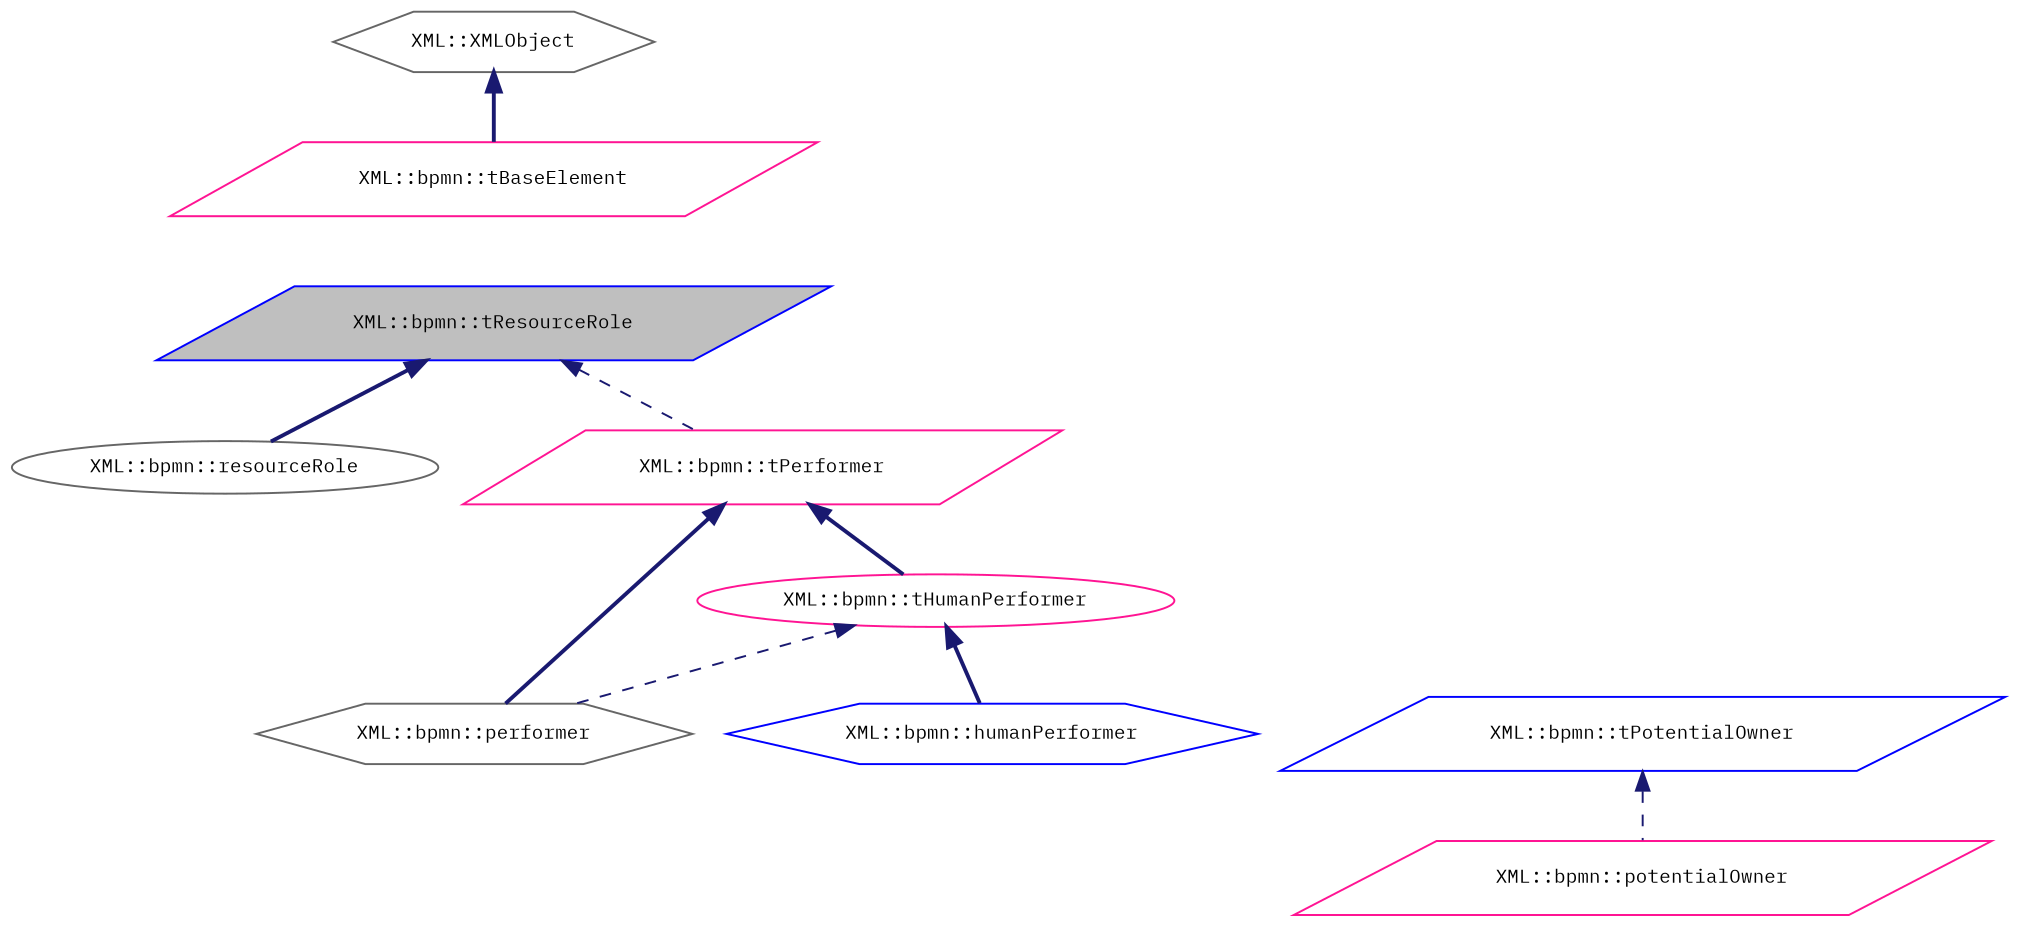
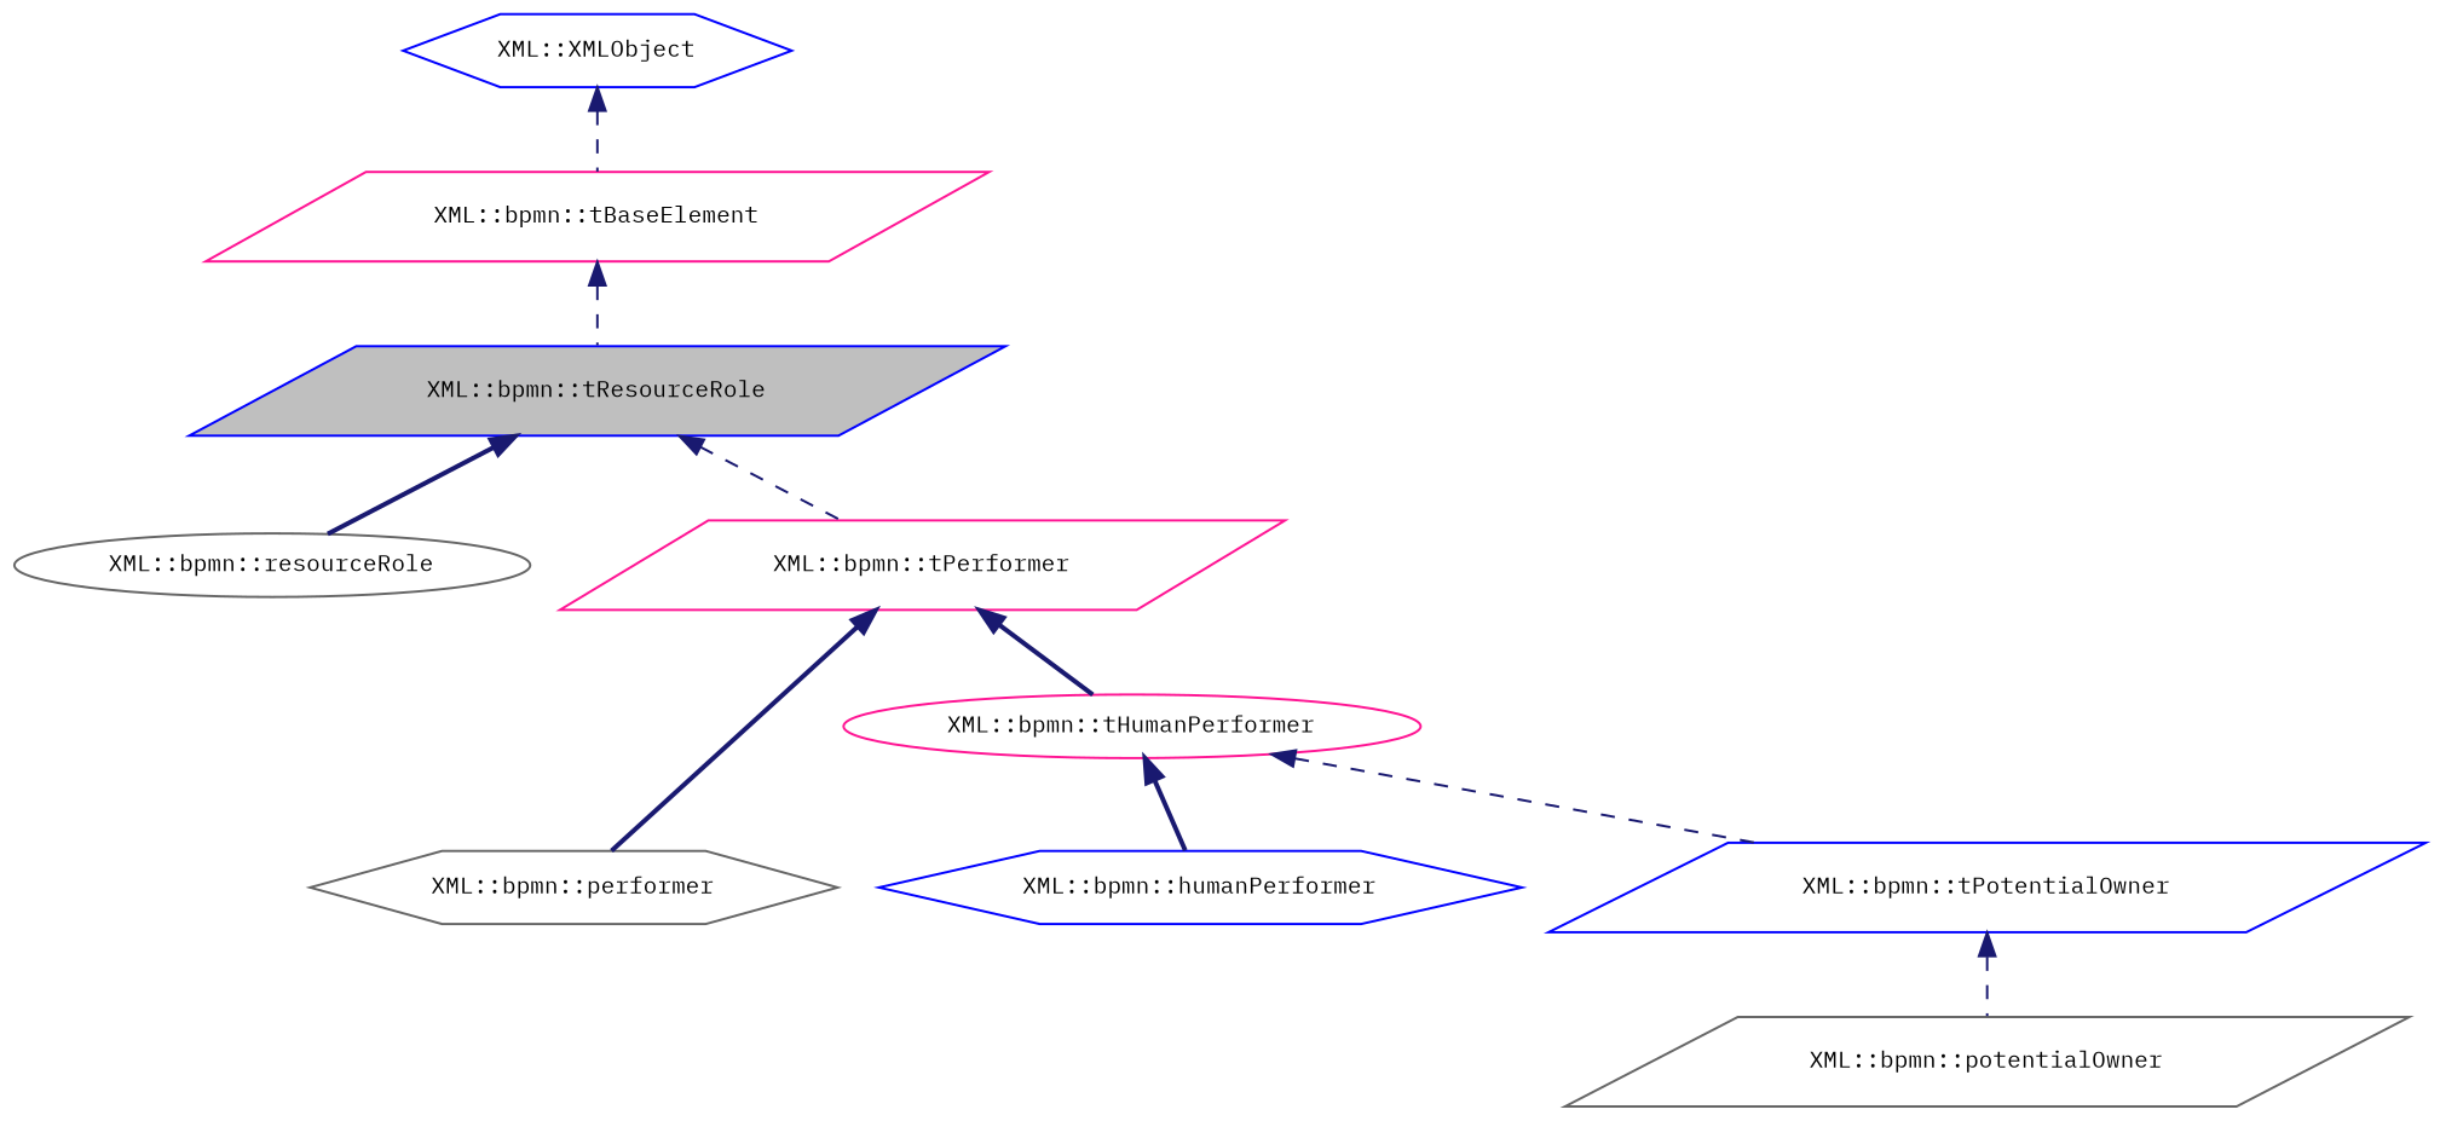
  digraph {
    fontname="IBM Plex Mono"
    node [color=blue fillcolor=white fontname="IBM Plex Mono" fontsize=10 shape=parallelogram style=filled]
    edge [color=midnightblue dir=back fontname="IBM Plex Mono" fontsize=10 labelfontname=Helvetica labelfontsize=10 style=bold]
    n1 [fillcolor=grey75 fontcolor=black height=0.2 label="XML::bpmn::tResourceRole" width=0.4]
    n2 [color=gray40 height=0.2 label="XML::bpmn::resourceRole" shape=ellipse width=0.4]
    n3 [color=deeppink height=0.2 label="XML::bpmn::tPerformer" width=0.4]
    n4 [color=gray40 height=0.2 label="XML::bpmn::performer" shape=hexagon width=0.4]
    n5 [color=deeppink height=0.2 label="XML::bpmn::tHumanPerformer" shape=ellipse width=0.4]
    n6 [color=deeppink height=0.2 label="XML::bpmn::tBaseElement" width=0.4]
-   n7 [color=gray40 height=0.2 label="XML::XMLObject" shape=hexagon width=0.4]
+   n7 [height=0.2 label="XML::XMLObject" shape=hexagon width=0.4]
    n8 [height=0.2 label="XML::bpmn::humanPerformer" shape=hexagon width=0.4]
    n9 [height=0.2 label="XML::bpmn::tPotentialOwner" width=0.4]
-   n10 [color=deeppink height=0.2 label="XML::bpmn::potentialOwner" width=0.4]
+   n10 [color=gray40 height=0.2 label="XML::bpmn::potentialOwner" width=0.4]
    n1 -> n2
    n1 -> n3 [style=dashed]
    n3 -> n4
    n3 -> n5
    n5 -> n8
-   n5 -> n4 [style=dashed]
-   n7 -> n6
+   n5 -> n9 [style=dashed]
+   n6 -> n1 [style=dashed]
+   n7 -> n6 [style=dashed]
    n9 -> n10 [style=dashed]
  }
